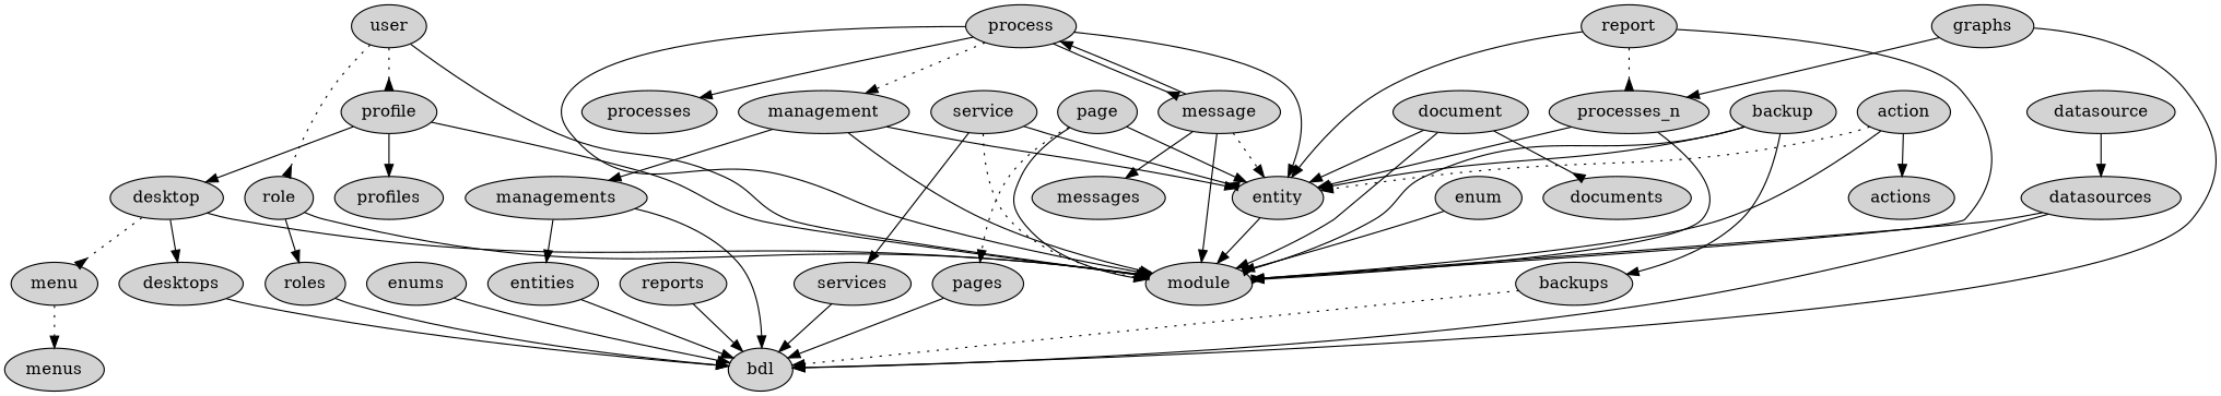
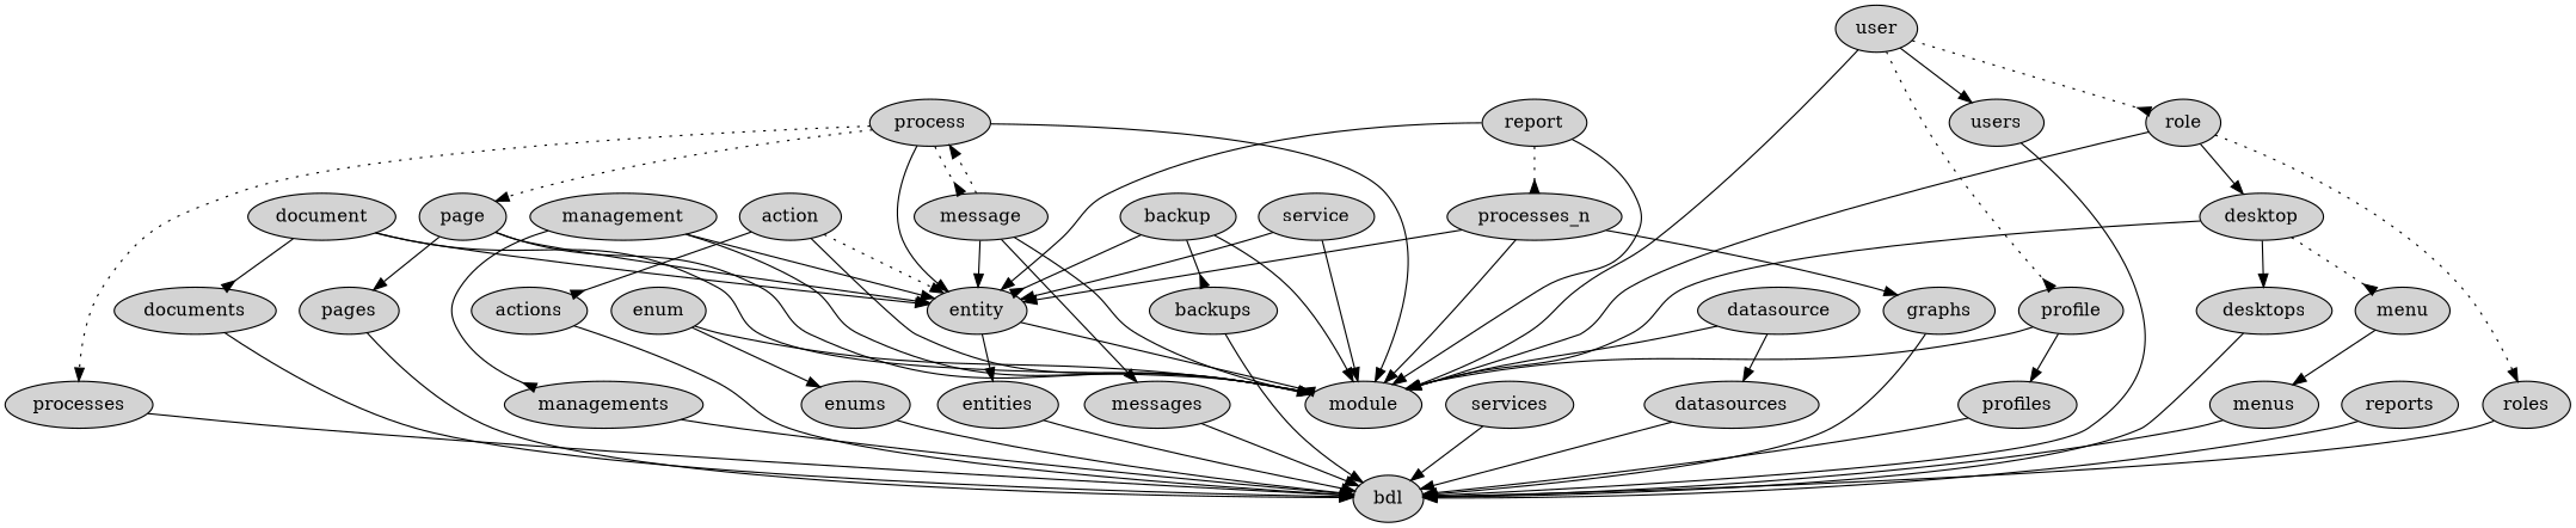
  digraph {
    node [style=filled]
    entity
    module
    entities
    bdl
    management
    managements
    process
    processes
    message
    messages
    profile
    profiles
    desktop
    desktops
    menu
    menus
    role
    roles
    user
+   users
    action
    actions
    service
    services
    document
    documents
    page
    pages
    backup
    backups
    enum
    enums
    datasource
    datasources
    n35 [label=processes_n]
    graphs
    report
    reports
-   entity -> module
-   managements -> entities
+   entity -> module [arrowhead=inv]
+   entity -> entities
    entities -> bdl
    management -> entity
    management -> module
-   management -> managements
+   management -> managements [arrowhead=inv]
    managements -> bdl
    process -> entity
    process -> module
-   process -> management [style=dotted]
-   process -> processes
-   process -> message [arrowhead=inv style=solid]
-   message -> entity [style=dotted]
+   process -> page [style=dotted]
+   process -> processes [style=dotted]
+   process -> message [arrowhead=inv style=dotted]
+   processes -> bdl
+   message -> entity
    message -> module
-   message -> process [style=solid]
+   message -> process [style=dotted]
    message -> messages
+   messages -> bdl
    profile -> module
    profile -> profiles
-   profile -> desktop
+   role -> desktop
+   profiles -> bdl
    desktop -> module
    desktop -> desktops
    desktop -> menu [arrowhead=inv style=dotted]
    desktops -> bdl
-   menu -> menus [style=dotted]
-   role -> module [arrowhead=inv]
-   role -> roles
+   menu -> menus
+   menus -> bdl
+   role -> module
+   role -> roles [style=dotted]
    roles -> bdl
    user -> module
    user -> profile [arrowhead=inv style=dotted]
    user -> role [arrowhead=inv style=dotted]
+   user -> users
+   users -> bdl
    action -> entity [style=dotted]
    action -> module
-   action -> actions
-   service -> entity [arrowhead=inv]
-   service -> module [style=dotted]
-   service -> services
+   action -> actions [arrowhead=inv]
+   actions -> bdl
+   service -> entity
+   service -> module
    services -> bdl
    document -> entity
    document -> module
    document -> documents [arrowhead=inv]
+   documents -> bdl
    page -> entity
    page -> module
-   page -> pages [style=dotted]
+   page -> pages
    pages -> bdl
-   backup -> entity [arrowhead=normal]
-   backup -> module [arrowhead=inv]
-   backup -> backups
-   backups -> bdl [style=dotted]
+   backup -> entity [arrowhead=inv]
+   backup -> module
+   backup -> backups [arrowhead=inv]
+   backups -> bdl
    enum -> module
+   enum -> enums
    enums -> bdl
-   datasources -> module
+   datasource -> module
    datasource -> datasources
    datasources -> bdl
    n35 -> entity
    n35 -> module
-   graphs -> n35
+   n35 -> graphs
    graphs -> bdl
    report -> entity
-   report -> module [arrowhead=inv]
+   report -> module
    report -> n35 [arrowhead=inv style=dotted]
    reports -> bdl
  }
